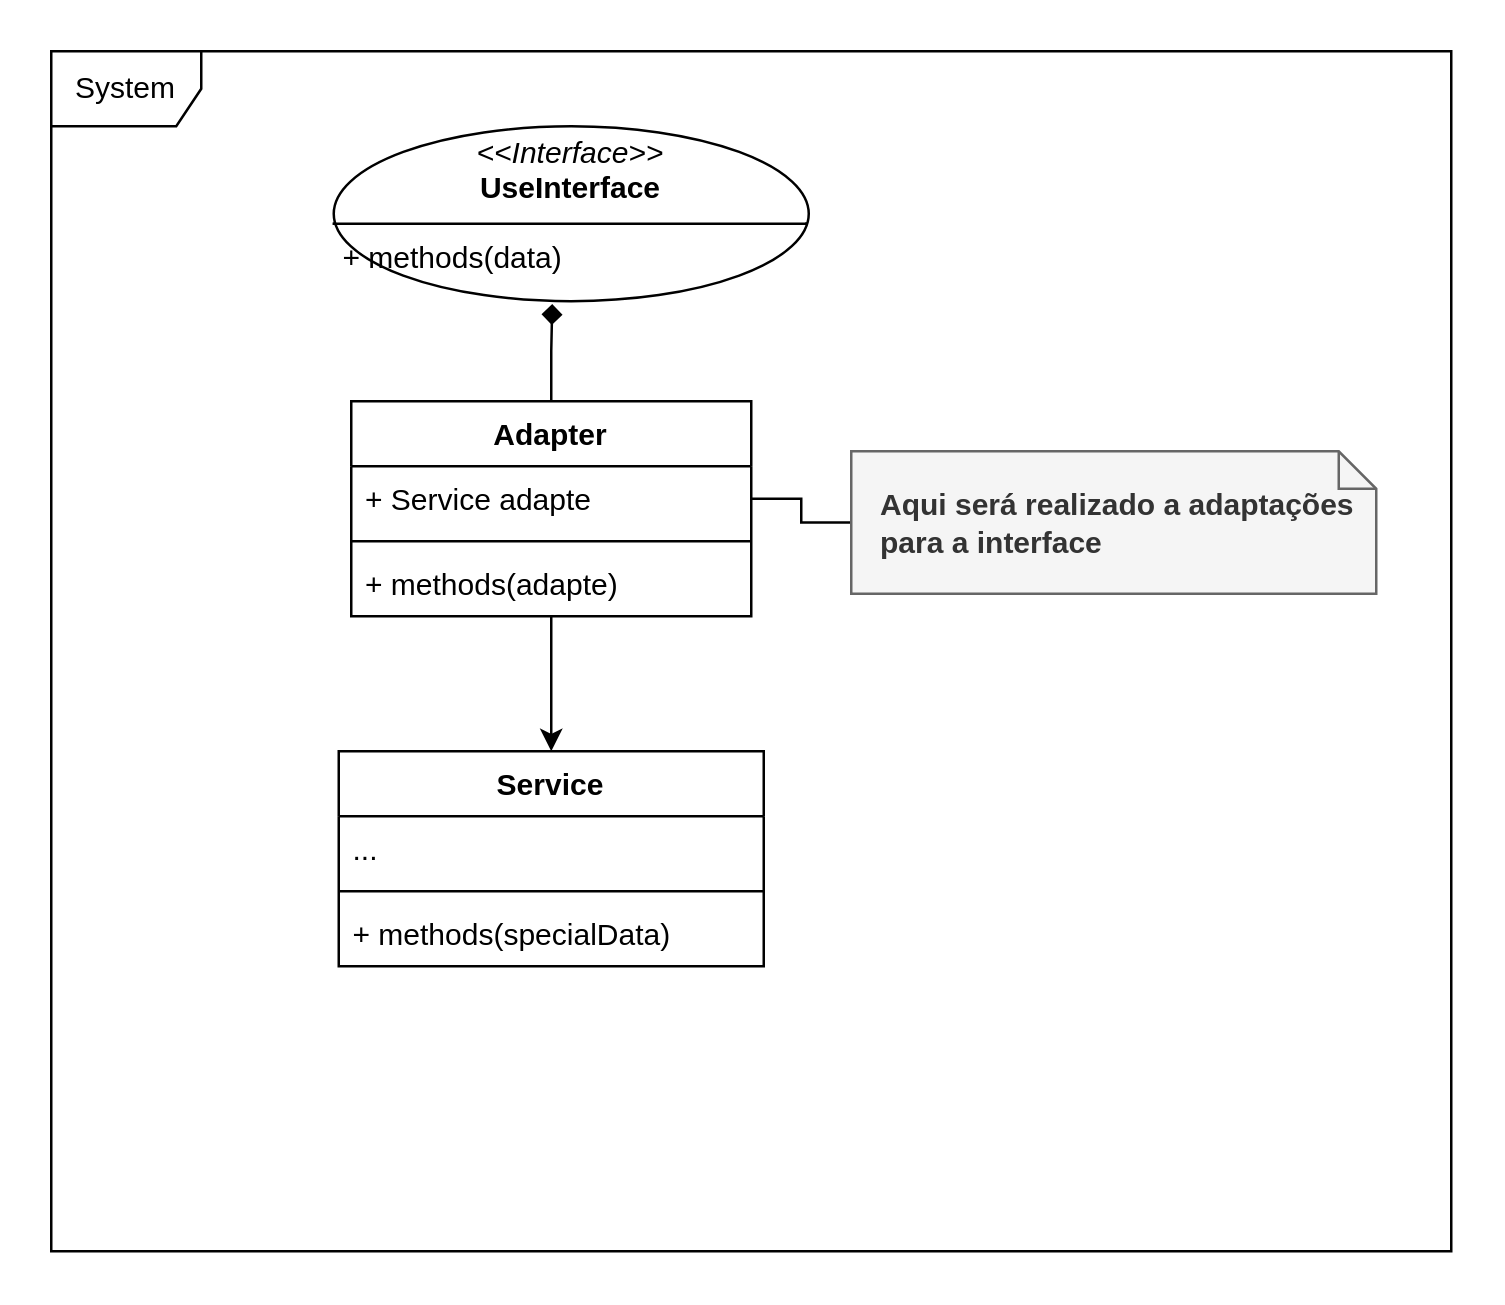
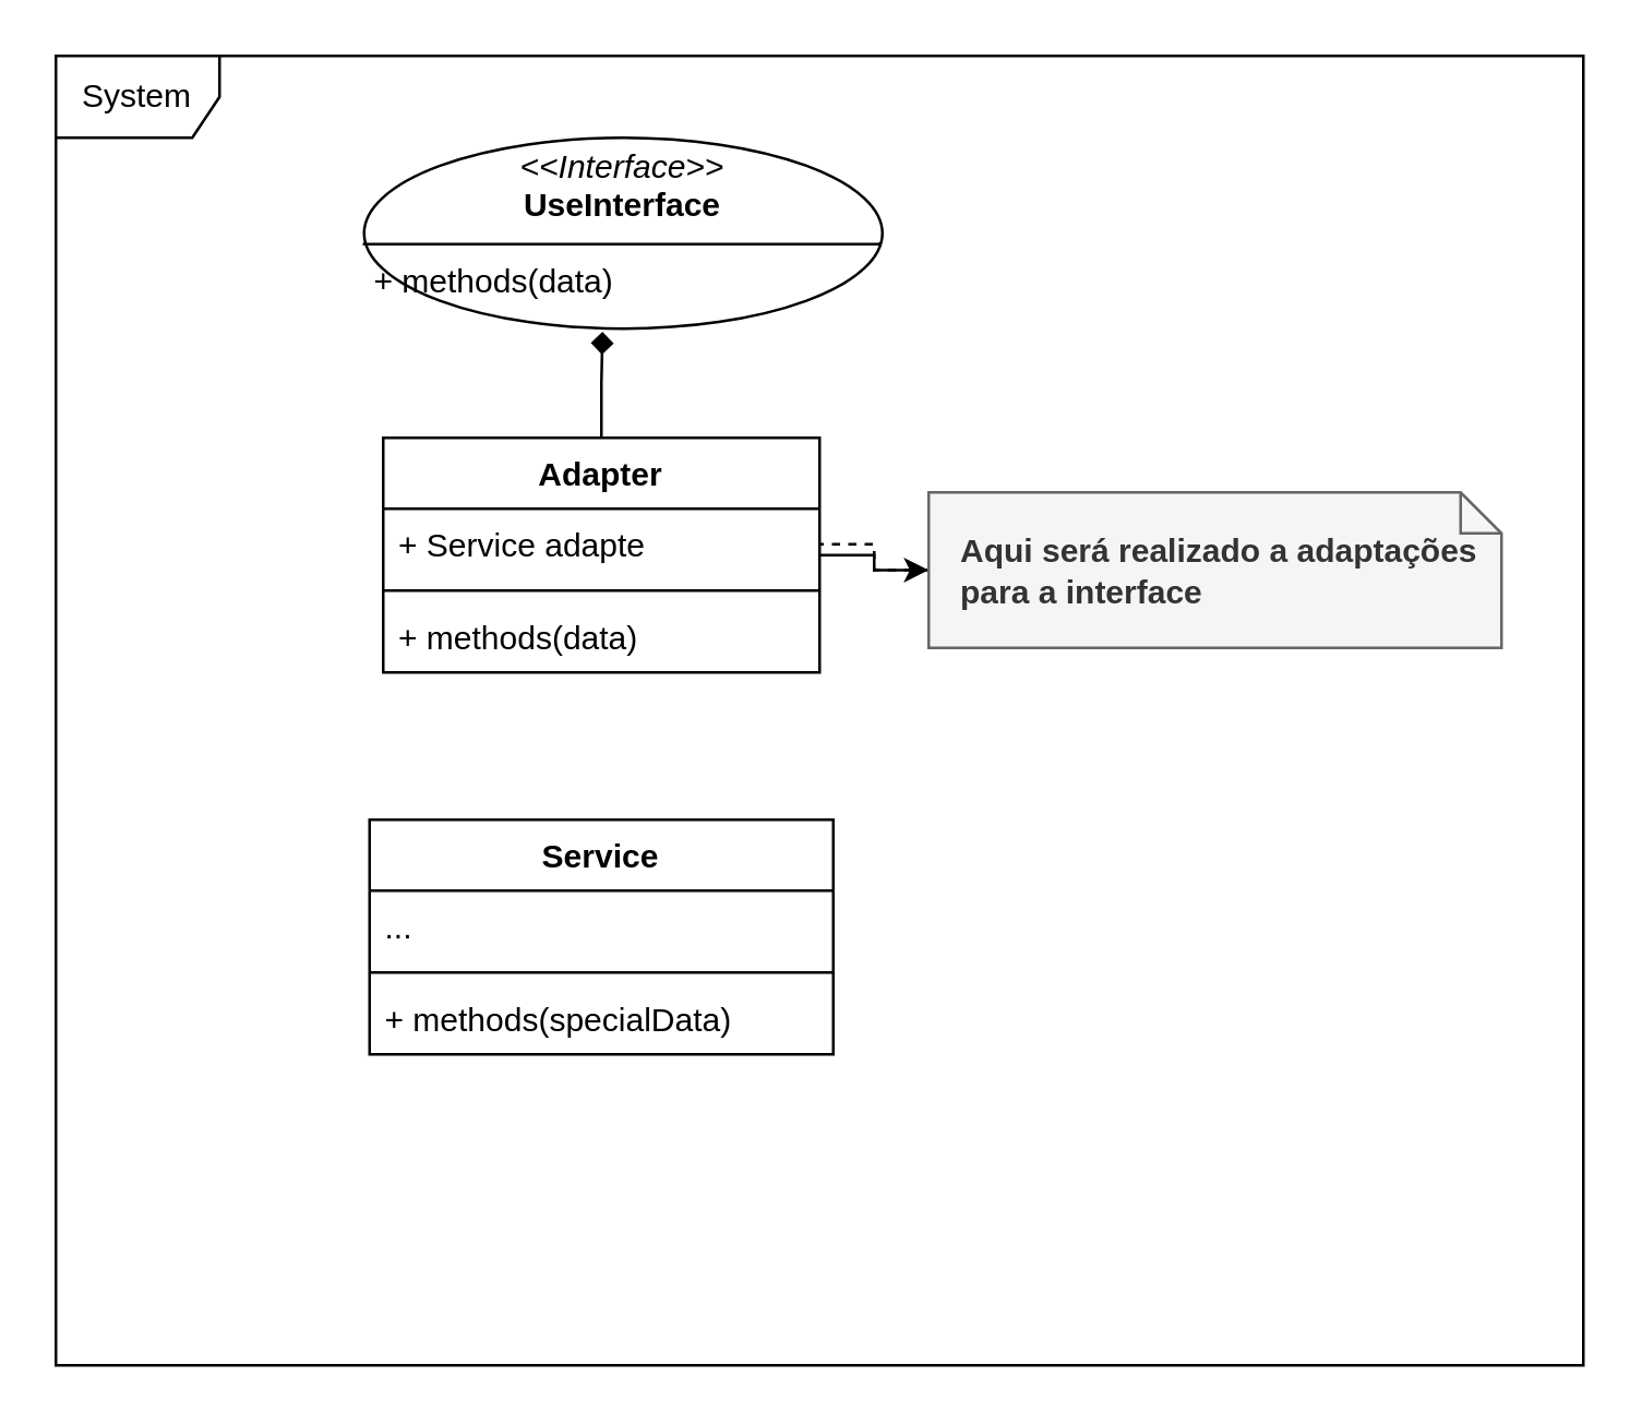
  <mxCell id="0" />
  <mxCell id="1" parent="0" />
  <mxCell id="2" value="System" style="shape=umlFrame;whiteSpace=wrap;html=1;pointerEvents=0;" parent="1" vertex="1"><mxGeometry x="20" y="20" width="560" height="480" as="geometry" /></mxCell>
  <mxCell id="3" value="&lt;p style=&quot;margin:0px;margin-top:4px;text-align:center;&quot;&gt;&lt;i&gt;&amp;lt;&amp;lt;Interface&amp;gt;&amp;gt;&lt;/i&gt;&lt;br&gt;&lt;b&gt;UseInterface&lt;/b&gt;&lt;/p&gt;&lt;hr size=&quot;1&quot; style=&quot;border-style:solid;&quot;&gt;&lt;p style=&quot;margin:0px;margin-left:4px;&quot;&gt;&lt;/p&gt;&lt;p style=&quot;margin:0px;margin-left:4px;&quot;&gt;+ methods(data)&lt;/p&gt;" style="ellipse;verticalAlign=top;align=left;overflow=fill;html=1;whiteSpace=wrap;" parent="1" vertex="1"><mxGeometry x="133" y="50" width="190" height="70" as="geometry" /></mxCell>
- <mxCell id="4" style="edgeStyle=orthogonalEdgeStyle;rounded=0;orthogonalLoop=1;jettySize=auto;html=1;entryX=0.5;entryY=0;entryDx=0;entryDy=0;" edge="1" parent="1" source="5" target="10"><mxGeometry relative="1" as="geometry" /></mxCell>
+ <mxCell id="4" style="edgeStyle=orthogonalEdgeStyle;rounded=0;orthogonalLoop=1;jettySize=auto;html=1;" edge="1" parent="1" source="5" target="15"><mxGeometry relative="1" as="geometry" /></mxCell>
  <mxCell id="5" value="Adapter" style="swimlane;fontStyle=1;align=center;verticalAlign=top;childLayout=stackLayout;horizontal=1;startSize=26;horizontalStack=0;resizeParent=1;resizeParentMax=0;resizeLast=0;collapsible=1;marginBottom=0;whiteSpace=wrap;html=1;" parent="1" vertex="1"><mxGeometry x="140" y="160" width="160" height="86" as="geometry" /></mxCell>
  <mxCell id="6" value="+ Service adapte" style="text;strokeColor=none;fillColor=none;align=left;verticalAlign=top;spacingLeft=4;spacingRight=4;overflow=hidden;rotatable=0;points=[[0,0.5],[1,0.5]];portConstraint=eastwest;whiteSpace=wrap;html=1;" parent="5" vertex="1"><mxGeometry y="26" width="160" height="26" as="geometry" /></mxCell>
  <mxCell id="7" value="" style="line;strokeWidth=1;fillColor=none;align=left;verticalAlign=middle;spacingTop=-1;spacingLeft=3;spacingRight=3;rotatable=0;labelPosition=right;points=[];portConstraint=eastwest;strokeColor=inherit;" parent="5" vertex="1"><mxGeometry y="52" width="160" height="8" as="geometry" /></mxCell>
- <mxCell id="8" value="+ methods(adapte)" style="text;strokeColor=none;fillColor=none;align=left;verticalAlign=top;spacingLeft=4;spacingRight=4;overflow=hidden;rotatable=0;points=[[0,0.5],[1,0.5]];portConstraint=eastwest;whiteSpace=wrap;html=1;" parent="5" vertex="1"><mxGeometry y="60" width="160" height="26" as="geometry" /></mxCell>
+ <mxCell id="8" value="+ methods(data)" style="text;strokeColor=none;fillColor=none;align=left;verticalAlign=top;spacingLeft=4;spacingRight=4;overflow=hidden;rotatable=0;points=[[0,0.5],[1,0.5]];portConstraint=eastwest;whiteSpace=wrap;html=1;" parent="5" vertex="1"><mxGeometry y="60" width="160" height="26" as="geometry" /></mxCell>
  <mxCell id="9" style="edgeStyle=orthogonalEdgeStyle;rounded=0;orthogonalLoop=1;jettySize=auto;html=1;entryX=0.46;entryY=1.016;entryDx=0;entryDy=0;entryPerimeter=0;endArrow=diamond;" parent="1" source="5" target="3" edge="1"><mxGeometry relative="1" as="geometry" /></mxCell>
  <mxCell id="10" value="Service" style="swimlane;fontStyle=1;align=center;verticalAlign=top;childLayout=stackLayout;horizontal=1;startSize=26;horizontalStack=0;resizeParent=1;resizeParentMax=0;resizeLast=0;collapsible=1;marginBottom=0;whiteSpace=wrap;html=1;" parent="1" vertex="1"><mxGeometry x="135" y="300" width="170" height="86" as="geometry" /></mxCell>
  <mxCell id="11" value="..." style="text;strokeColor=none;fillColor=none;align=left;verticalAlign=top;spacingLeft=4;spacingRight=4;overflow=hidden;rotatable=0;points=[[0,0.5],[1,0.5]];portConstraint=eastwest;whiteSpace=wrap;html=1;" parent="10" vertex="1"><mxGeometry y="26" width="170" height="26" as="geometry" /></mxCell>
  <mxCell id="12" value="" style="line;strokeWidth=1;fillColor=none;align=left;verticalAlign=middle;spacingTop=-1;spacingLeft=3;spacingRight=3;rotatable=0;labelPosition=right;points=[];portConstraint=eastwest;strokeColor=inherit;" parent="10" vertex="1"><mxGeometry y="52" width="170" height="8" as="geometry" /></mxCell>
  <mxCell id="13" value="+ methods(specialData)" style="text;strokeColor=none;fillColor=none;align=left;verticalAlign=top;spacingLeft=4;spacingRight=4;overflow=hidden;rotatable=0;points=[[0,0.5],[1,0.5]];portConstraint=eastwest;whiteSpace=wrap;html=1;" parent="10" vertex="1"><mxGeometry y="60" width="170" height="26" as="geometry" /></mxCell>
- <mxCell id="14" style="edgeStyle=orthogonalEdgeStyle;rounded=0;orthogonalLoop=1;jettySize=auto;html=1;entryX=1;entryY=0.5;entryDx=0;entryDy=0;strokeColor=default;dashed=0;endArrow=none;startFill=0;" edge="1" parent="1" source="15" target="6"><mxGeometry relative="1" as="geometry" /></mxCell>
+ <mxCell id="14" style="edgeStyle=orthogonalEdgeStyle;rounded=0;orthogonalLoop=1;jettySize=auto;html=1;entryX=1;entryY=0.5;entryDx=0;entryDy=0;strokeColor=default;dashed=1;endArrow=none;startFill=0;" edge="1" parent="1" source="15" target="6"><mxGeometry relative="1" as="geometry" /></mxCell>
  <mxCell id="15" value="&lt;b style=&quot;text-align: center;&quot;&gt;Aqui será realizado a adaptações&lt;/b&gt;&lt;div&gt;&lt;b style=&quot;text-align: center;&quot;&gt;para a interface&lt;/b&gt;&lt;/div&gt;" style="shape=note;size=15;align=left;spacingLeft=10;html=1;whiteSpace=wrap;fillColor=#f5f5f5;fontColor=#333333;strokeColor=#666666;" vertex="1" parent="1"><mxGeometry x="340" y="180" width="210" height="57" as="geometry" /></mxCell>
